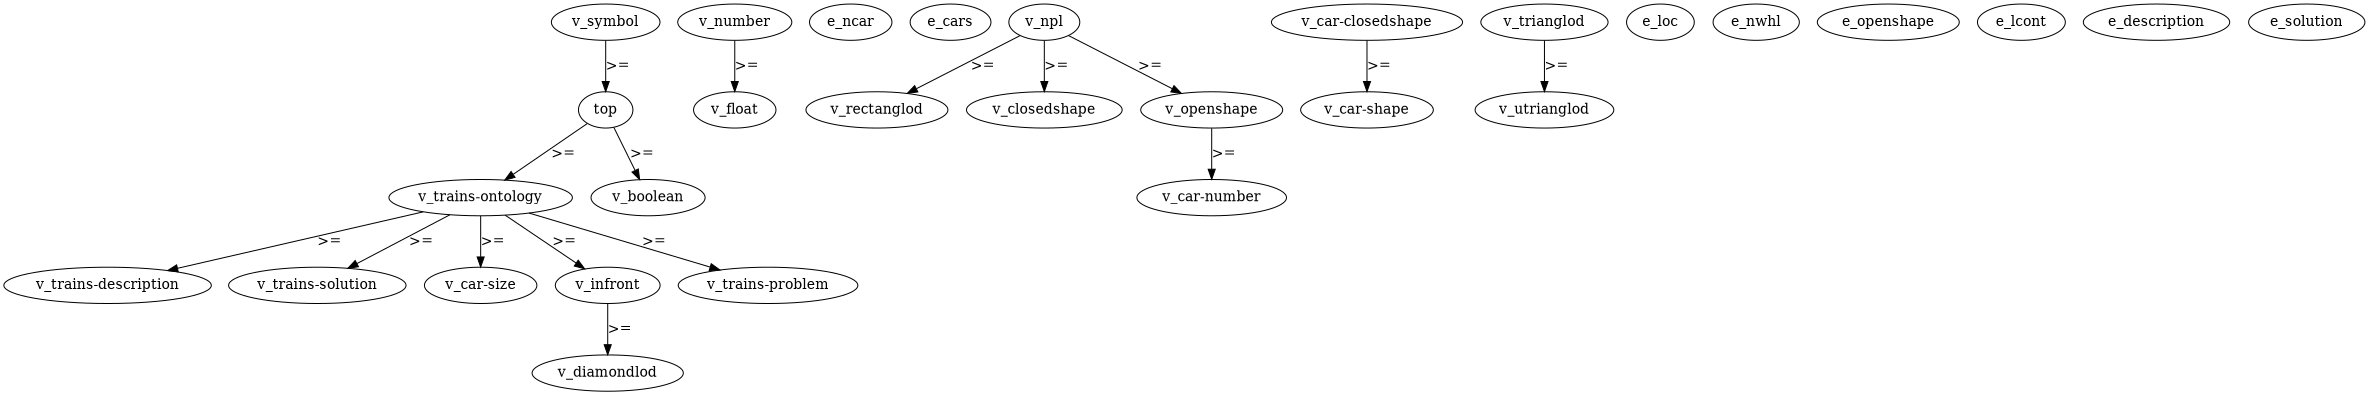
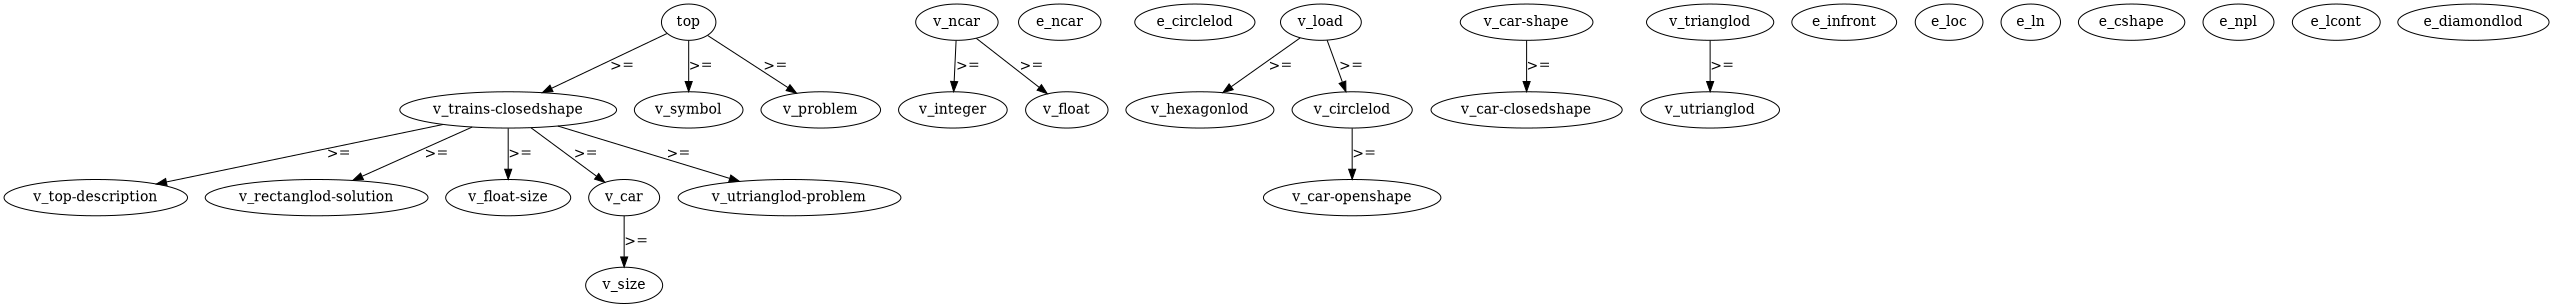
  digraph {
    n1 [label=top]
-   n2 [label="v_trains-ontology"]
+   n2 [label="v_trains-closedshape"]
    n3 [label=v_symbol]
-   n4 [label=v_boolean]
-   n5 [label="v_trains-description"]
-   n6 [label="v_trains-solution"]
-   n7 [label="v_car-size"]
-   n8 [label=v_infront]
-   n9 [label="v_trains-problem"]
-   n10 [label=v_number]
+   n4 [label=v_problem]
+   n5 [label="v_top-description"]
+   n6 [label="v_rectanglod-solution"]
+   n7 [label="v_float-size"]
+   n8 [label=v_car]
+   n9 [label="v_utrianglod-problem"]
+   n10 [label=v_ncar]
+   n11 [label=v_integer]
    n12 [label=v_float]
    n13 [label=e_ncar]
-   n14 [label=e_cars]
-   n15 [label="v_car-number"]
+   n14 [label=e_circlelod]
+   n15 [label="v_car-openshape"]
    n16 [label="v_car-closedshape"]
    n17 [label=v_trianglod]
    n18 [label=v_utrianglod]
-   n19 [label=v_rectanglod]
-   n20 [label=v_diamondlod]
-   n21 [label=v_closedshape]
-   n22 [label=v_npl]
-   n23 [label=v_openshape]
+   n20 [label=v_size]
+   n21 [label=v_hexagonlod]
+   n22 [label=v_load]
+   n23 [label=v_circlelod]
+   n24 [label=e_infront]
    n25 [label=e_loc]
-   n26 [label=e_nwhl]
-   n29 [label=e_openshape]
+   n27 [label=e_ln]
+   n28 [label=e_cshape]
+   n29 [label=e_npl]
    n30 [label=e_lcont]
    n31 [label="v_car-shape"]
-   n32 [label=e_description]
-   n33 [label=e_solution]
+   n32 [label=e_diamondlod]
    n1 -> n2 [label=">="]
-   n3 -> n1 [label=">="]
+   n1 -> n3 [label=">="]
    n1 -> n4 [label=">="]
    n2 -> n5 [label=">="]
    n2 -> n6 [label=">="]
    n2 -> n7 [label=">="]
    n2 -> n8 [label=">="]
    n2 -> n9 [label=">="]
    n8 -> n20 [label=">="]
+   n10 -> n11 [label=">="]
    n10 -> n12 [label=">="]
    n17 -> n18 [label=">="]
-   n22 -> n19 [label=">="]
    n22 -> n21 [label=">="]
    n22 -> n23 [label=">="]
    n23 -> n15 [label=">="]
-   n16 -> n31 [label=">="]
+   n31 -> n16 [label=">="]
  }
